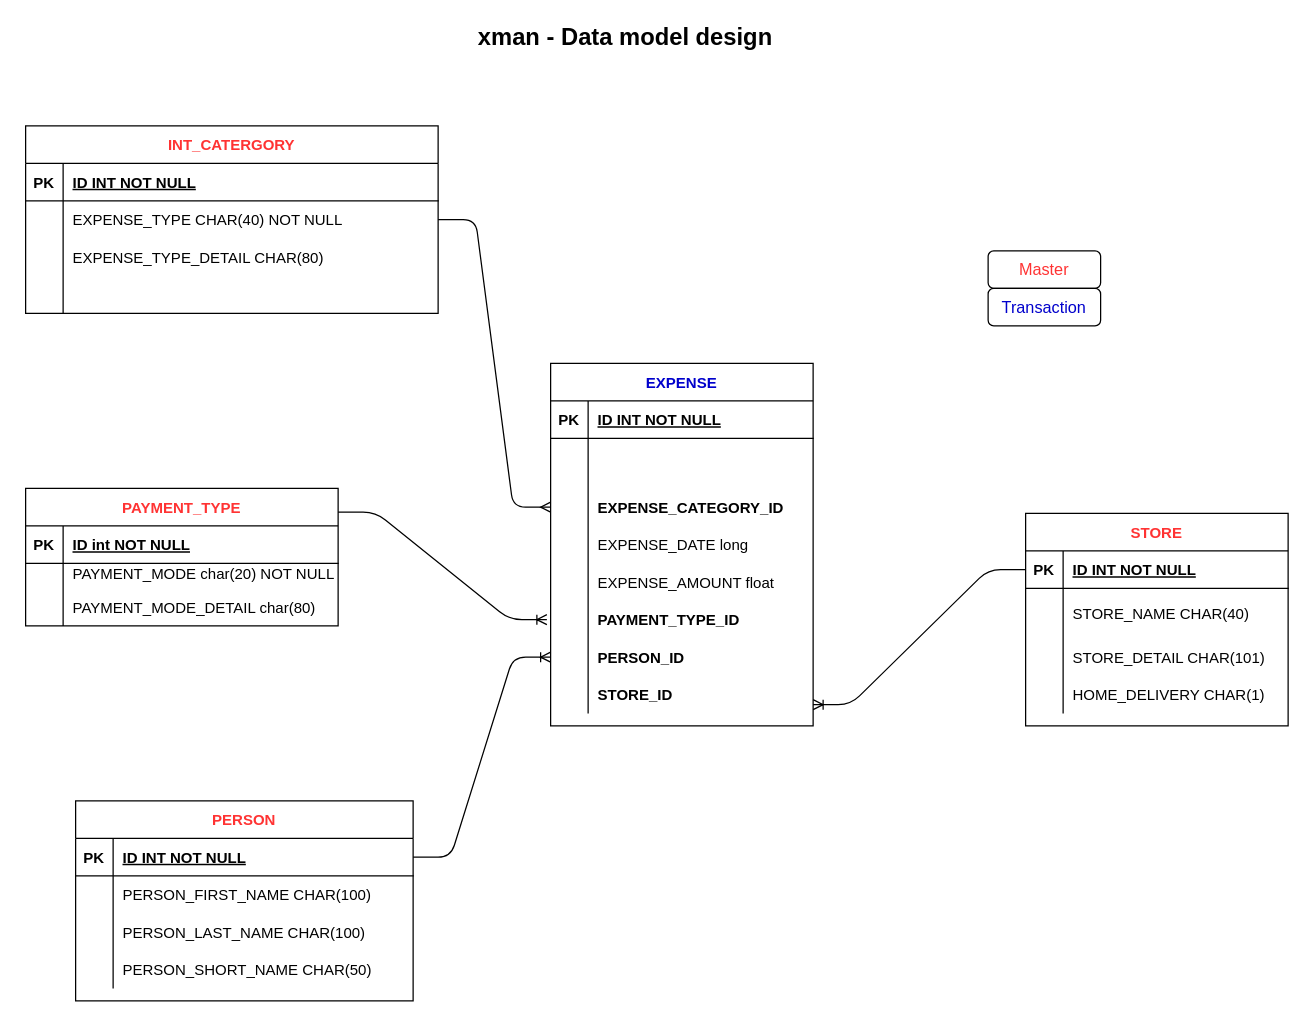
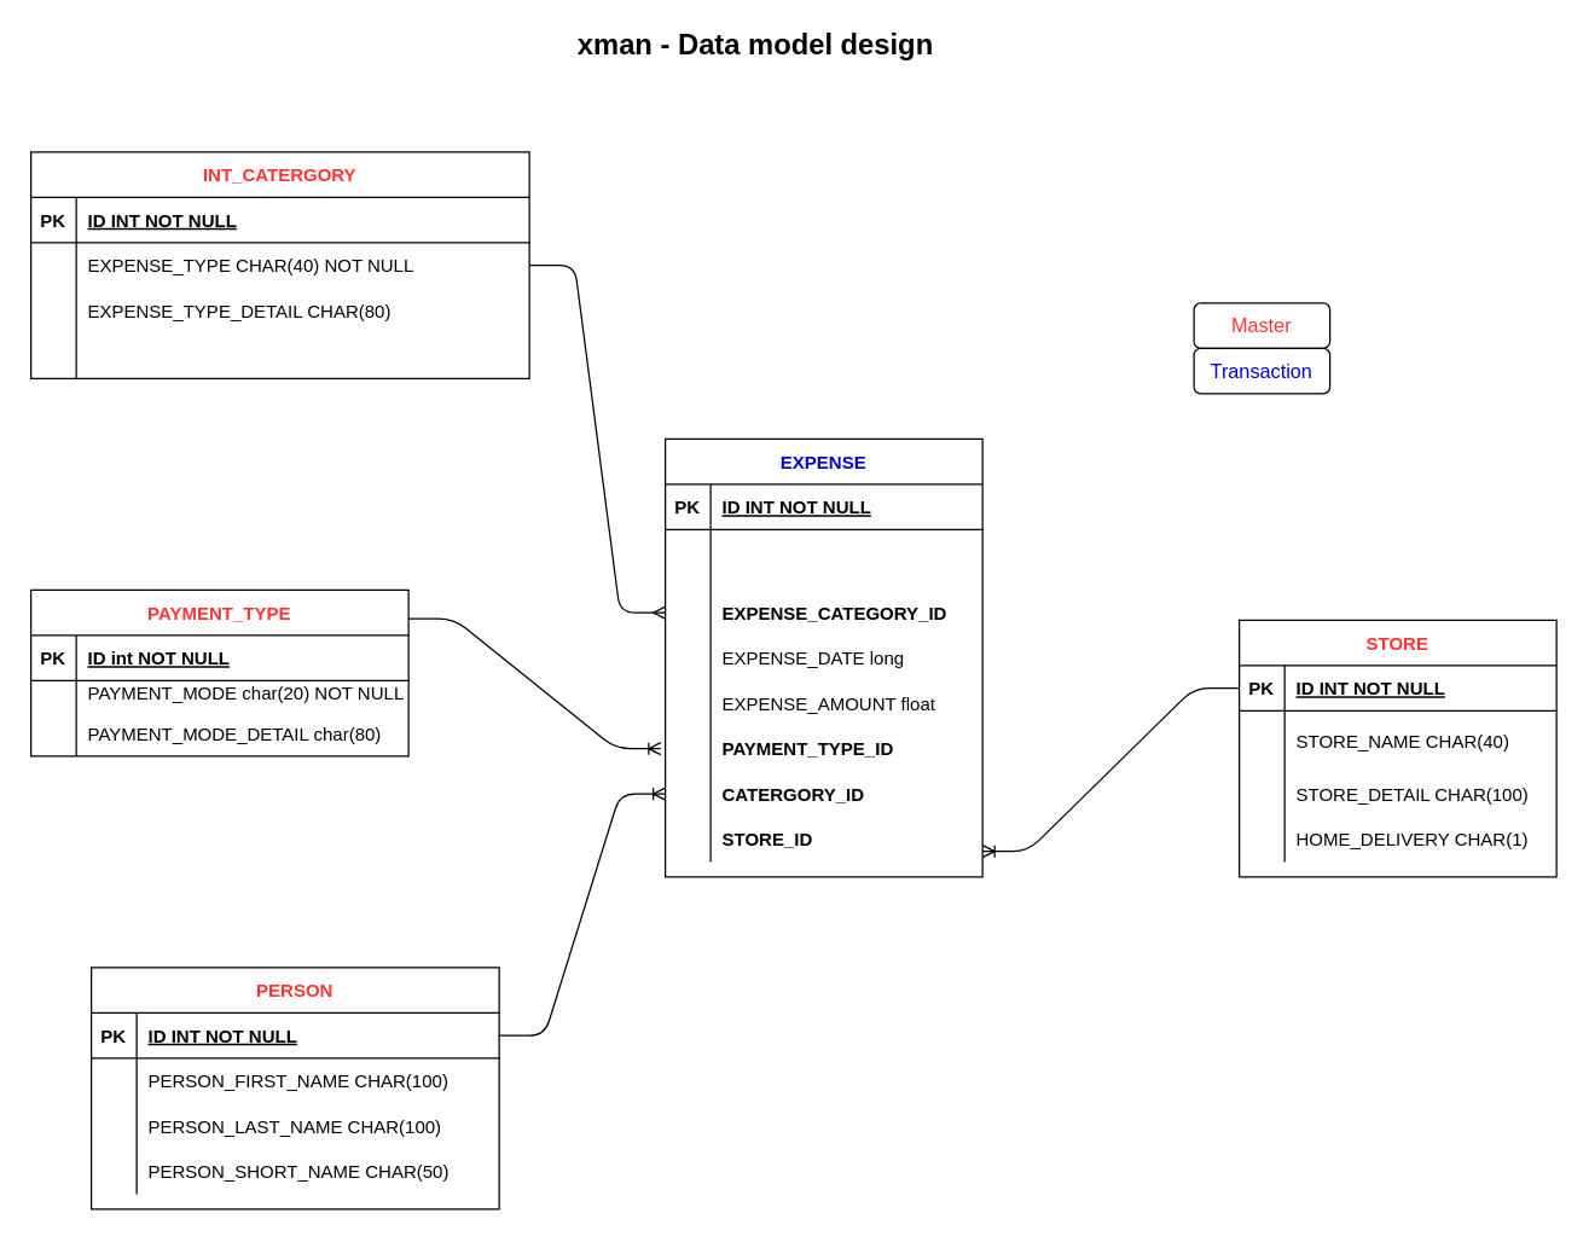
  <mxCell id="0" />
  <mxCell id="1" parent="0" />
  <mxCell id="2" value="PAYMENT_TYPE" style="shape=table;startSize=30;container=1;collapsible=1;childLayout=tableLayout;fixedRows=1;rowLines=0;fontStyle=1;align=center;resizeLast=1;fontColor=#FF3333;" parent="1" vertex="1"><mxGeometry x="20" y="390" width="250" height="110" as="geometry" /></mxCell>
  <mxCell id="3" value="" style="shape=partialRectangle;collapsible=0;dropTarget=0;pointerEvents=0;fillColor=none;points=[[0,0.5],[1,0.5]];portConstraint=eastwest;top=0;left=0;right=0;bottom=1;" parent="2" vertex="1"><mxGeometry y="30" width="250" height="30" as="geometry" /></mxCell>
  <mxCell id="4" value="PK" style="shape=partialRectangle;overflow=hidden;connectable=0;fillColor=none;top=0;left=0;bottom=0;right=0;fontStyle=1;" parent="3" vertex="1"><mxGeometry width="30" height="30" as="geometry" /></mxCell>
  <mxCell id="5" value="ID int NOT NULL " style="shape=partialRectangle;overflow=hidden;connectable=0;fillColor=none;top=0;left=0;bottom=0;right=0;align=left;spacingLeft=6;fontStyle=5;" parent="3" vertex="1"><mxGeometry x="30" width="220" height="30" as="geometry" /></mxCell>
  <mxCell id="6" value="" style="shape=partialRectangle;collapsible=0;dropTarget=0;pointerEvents=0;fillColor=none;points=[[0,0.5],[1,0.5]];portConstraint=eastwest;top=0;left=0;right=0;bottom=0;" vertex="1" parent="2"><mxGeometry y="60" width="250" height="20" as="geometry" /></mxCell>
  <mxCell id="7" value="" style="shape=partialRectangle;overflow=hidden;connectable=0;fillColor=none;top=0;left=0;bottom=0;right=0;" vertex="1" parent="6"><mxGeometry width="30" height="20" as="geometry" /></mxCell>
  <mxCell id="8" value="PAYMENT_MODE char(20) NOT NULL&#10; " style="shape=partialRectangle;overflow=hidden;connectable=0;fillColor=none;top=0;left=0;bottom=0;right=0;align=left;spacingLeft=6;" vertex="1" parent="6"><mxGeometry x="30" width="220" height="20" as="geometry" /></mxCell>
  <mxCell id="9" value="" style="shape=partialRectangle;collapsible=0;dropTarget=0;pointerEvents=0;fillColor=none;points=[[0,0.5],[1,0.5]];portConstraint=eastwest;top=0;left=0;right=0;bottom=0;" parent="2" vertex="1"><mxGeometry y="80" width="250" height="30" as="geometry" /></mxCell>
  <mxCell id="10" value="" style="shape=partialRectangle;overflow=hidden;connectable=0;fillColor=none;top=0;left=0;bottom=0;right=0;" parent="9" vertex="1"><mxGeometry width="30" height="30" as="geometry" /></mxCell>
  <mxCell id="11" value="PAYMENT_MODE_DETAIL char(80)" style="shape=partialRectangle;overflow=hidden;connectable=0;fillColor=none;top=0;left=0;bottom=0;right=0;align=left;spacingLeft=6;" parent="9" vertex="1"><mxGeometry x="30" width="220" height="30" as="geometry" /></mxCell>
  <mxCell id="12" value="INT_CATERGORY" style="shape=table;startSize=30;container=1;collapsible=1;childLayout=tableLayout;fixedRows=1;rowLines=0;fontStyle=1;align=center;resizeLast=1;fontColor=#FF3333;" vertex="1" parent="1"><mxGeometry x="20" y="100" width="330" height="150" as="geometry" /></mxCell>
  <mxCell id="13" value="" style="shape=partialRectangle;collapsible=0;dropTarget=0;pointerEvents=0;fillColor=none;top=0;left=0;bottom=1;right=0;points=[[0,0.5],[1,0.5]];portConstraint=eastwest;" vertex="1" parent="12"><mxGeometry y="30" width="330" height="30" as="geometry" /></mxCell>
  <mxCell id="14" value="PK" style="shape=partialRectangle;connectable=0;fillColor=none;top=0;left=0;bottom=0;right=0;fontStyle=1;overflow=hidden;" vertex="1" parent="13"><mxGeometry width="30" height="30" as="geometry" /></mxCell>
  <mxCell id="15" value="ID INT NOT NULL" style="shape=partialRectangle;connectable=0;fillColor=none;top=0;left=0;bottom=0;right=0;align=left;spacingLeft=6;fontStyle=5;overflow=hidden;" vertex="1" parent="13"><mxGeometry x="30" width="300" height="30" as="geometry" /></mxCell>
  <mxCell id="16" value="" style="shape=partialRectangle;collapsible=0;dropTarget=0;pointerEvents=0;fillColor=none;top=0;left=0;bottom=0;right=0;points=[[0,0.5],[1,0.5]];portConstraint=eastwest;" vertex="1" parent="12"><mxGeometry y="60" width="330" height="30" as="geometry" /></mxCell>
  <mxCell id="17" value="" style="shape=partialRectangle;connectable=0;fillColor=none;top=0;left=0;bottom=0;right=0;editable=1;overflow=hidden;" vertex="1" parent="16"><mxGeometry width="30" height="30" as="geometry" /></mxCell>
  <mxCell id="18" value="EXPENSE_TYPE CHAR(40) NOT NULL" style="shape=partialRectangle;connectable=0;fillColor=none;top=0;left=0;bottom=0;right=0;align=left;spacingLeft=6;overflow=hidden;" vertex="1" parent="16"><mxGeometry x="30" width="300" height="30" as="geometry" /></mxCell>
  <mxCell id="19" value="" style="shape=partialRectangle;collapsible=0;dropTarget=0;pointerEvents=0;fillColor=none;top=0;left=0;bottom=0;right=0;points=[[0,0.5],[1,0.5]];portConstraint=eastwest;" vertex="1" parent="12"><mxGeometry y="90" width="330" height="30" as="geometry" /></mxCell>
  <mxCell id="20" value="" style="shape=partialRectangle;connectable=0;fillColor=none;top=0;left=0;bottom=0;right=0;editable=1;overflow=hidden;" vertex="1" parent="19"><mxGeometry width="30" height="30" as="geometry" /></mxCell>
  <mxCell id="21" value="EXPENSE_TYPE_DETAIL CHAR(80)" style="shape=partialRectangle;connectable=0;fillColor=none;top=0;left=0;bottom=0;right=0;align=left;spacingLeft=6;overflow=hidden;" vertex="1" parent="19"><mxGeometry x="30" width="300" height="30" as="geometry" /></mxCell>
  <mxCell id="22" value="" style="shape=partialRectangle;collapsible=0;dropTarget=0;pointerEvents=0;fillColor=none;top=0;left=0;bottom=0;right=0;points=[[0,0.5],[1,0.5]];portConstraint=eastwest;" vertex="1" parent="12"><mxGeometry y="120" width="330" height="30" as="geometry" /></mxCell>
  <mxCell id="23" value="" style="shape=partialRectangle;connectable=0;fillColor=none;top=0;left=0;bottom=0;right=0;editable=1;overflow=hidden;" vertex="1" parent="22"><mxGeometry width="30" height="30" as="geometry" /></mxCell>
  <mxCell id="24" value="" style="shape=partialRectangle;connectable=0;fillColor=none;top=0;left=0;bottom=0;right=0;align=left;spacingLeft=6;overflow=hidden;" vertex="1" parent="22"><mxGeometry x="30" width="300" height="30" as="geometry" /></mxCell>
  <mxCell id="25" value="PERSON" style="shape=table;startSize=30;container=1;collapsible=1;childLayout=tableLayout;fixedRows=1;rowLines=0;fontStyle=1;align=center;resizeLast=1;fontColor=#FF3333;" vertex="1" parent="1"><mxGeometry x="60" y="640" width="270" height="160" as="geometry" /></mxCell>
  <mxCell id="26" value="" style="shape=partialRectangle;collapsible=0;dropTarget=0;pointerEvents=0;fillColor=none;top=0;left=0;bottom=1;right=0;points=[[0,0.5],[1,0.5]];portConstraint=eastwest;" vertex="1" parent="25"><mxGeometry y="30" width="270" height="30" as="geometry" /></mxCell>
  <mxCell id="27" value="PK" style="shape=partialRectangle;connectable=0;fillColor=none;top=0;left=0;bottom=0;right=0;fontStyle=1;overflow=hidden;" vertex="1" parent="26"><mxGeometry width="30" height="30" as="geometry" /></mxCell>
  <mxCell id="28" value="ID INT NOT NULL" style="shape=partialRectangle;connectable=0;fillColor=none;top=0;left=0;bottom=0;right=0;align=left;spacingLeft=6;fontStyle=5;overflow=hidden;" vertex="1" parent="26"><mxGeometry x="30" width="240" height="30" as="geometry" /></mxCell>
  <mxCell id="29" value="" style="shape=partialRectangle;collapsible=0;dropTarget=0;pointerEvents=0;fillColor=none;top=0;left=0;bottom=0;right=0;points=[[0,0.5],[1,0.5]];portConstraint=eastwest;" vertex="1" parent="25"><mxGeometry y="60" width="270" height="30" as="geometry" /></mxCell>
  <mxCell id="30" value="" style="shape=partialRectangle;connectable=0;fillColor=none;top=0;left=0;bottom=0;right=0;editable=1;overflow=hidden;" vertex="1" parent="29"><mxGeometry width="30" height="30" as="geometry" /></mxCell>
  <mxCell id="31" value="PERSON_FIRST_NAME CHAR(100)" style="shape=partialRectangle;connectable=0;fillColor=none;top=0;left=0;bottom=0;right=0;align=left;spacingLeft=6;overflow=hidden;" vertex="1" parent="29"><mxGeometry x="30" width="240" height="30" as="geometry" /></mxCell>
  <mxCell id="32" value="" style="shape=partialRectangle;collapsible=0;dropTarget=0;pointerEvents=0;fillColor=none;top=0;left=0;bottom=0;right=0;points=[[0,0.5],[1,0.5]];portConstraint=eastwest;" vertex="1" parent="25"><mxGeometry y="90" width="270" height="30" as="geometry" /></mxCell>
  <mxCell id="33" value="" style="shape=partialRectangle;connectable=0;fillColor=none;top=0;left=0;bottom=0;right=0;editable=1;overflow=hidden;" vertex="1" parent="32"><mxGeometry width="30" height="30" as="geometry" /></mxCell>
  <mxCell id="34" value="PERSON_LAST_NAME CHAR(100)" style="shape=partialRectangle;connectable=0;fillColor=none;top=0;left=0;bottom=0;right=0;align=left;spacingLeft=6;overflow=hidden;" vertex="1" parent="32"><mxGeometry x="30" width="240" height="30" as="geometry" /></mxCell>
  <mxCell id="35" value="" style="shape=partialRectangle;collapsible=0;dropTarget=0;pointerEvents=0;fillColor=none;top=0;left=0;bottom=0;right=0;points=[[0,0.5],[1,0.5]];portConstraint=eastwest;" vertex="1" parent="25"><mxGeometry y="120" width="270" height="30" as="geometry" /></mxCell>
  <mxCell id="36" value="" style="shape=partialRectangle;connectable=0;fillColor=none;top=0;left=0;bottom=0;right=0;editable=1;overflow=hidden;" vertex="1" parent="35"><mxGeometry width="30" height="30" as="geometry" /></mxCell>
  <mxCell id="37" value="PERSON_SHORT_NAME CHAR(50)" style="shape=partialRectangle;connectable=0;fillColor=none;top=0;left=0;bottom=0;right=0;align=left;spacingLeft=6;overflow=hidden;" vertex="1" parent="35"><mxGeometry x="30" width="240" height="30" as="geometry" /></mxCell>
  <mxCell id="38" value="STORE" style="shape=table;startSize=30;container=1;collapsible=1;childLayout=tableLayout;fixedRows=1;rowLines=0;fontStyle=1;align=center;resizeLast=1;fontColor=#FF3333;" vertex="1" parent="1"><mxGeometry x="820" y="410" width="210" height="170" as="geometry" /></mxCell>
  <mxCell id="39" value="" style="shape=partialRectangle;collapsible=0;dropTarget=0;pointerEvents=0;fillColor=none;top=0;left=0;bottom=1;right=0;points=[[0,0.5],[1,0.5]];portConstraint=eastwest;" vertex="1" parent="38"><mxGeometry y="30" width="210" height="30" as="geometry" /></mxCell>
  <mxCell id="40" value="PK" style="shape=partialRectangle;connectable=0;fillColor=none;top=0;left=0;bottom=0;right=0;fontStyle=1;overflow=hidden;" vertex="1" parent="39"><mxGeometry width="30" height="30" as="geometry" /></mxCell>
  <mxCell id="41" value="ID INT NOT NULL" style="shape=partialRectangle;connectable=0;fillColor=none;top=0;left=0;bottom=0;right=0;align=left;spacingLeft=6;fontStyle=5;overflow=hidden;" vertex="1" parent="39"><mxGeometry x="30" width="180" height="30" as="geometry" /></mxCell>
  <mxCell id="42" value="" style="shape=partialRectangle;collapsible=0;dropTarget=0;pointerEvents=0;fillColor=none;top=0;left=0;bottom=0;right=0;points=[[0,0.5],[1,0.5]];portConstraint=eastwest;" vertex="1" parent="38"><mxGeometry y="60" width="210" height="40" as="geometry" /></mxCell>
  <mxCell id="43" value="" style="shape=partialRectangle;connectable=0;fillColor=none;top=0;left=0;bottom=0;right=0;editable=1;overflow=hidden;" vertex="1" parent="42"><mxGeometry width="30" height="40" as="geometry" /></mxCell>
  <mxCell id="44" value="STORE_NAME CHAR(40)" style="shape=partialRectangle;connectable=0;fillColor=none;top=0;left=0;bottom=0;right=0;align=left;spacingLeft=6;overflow=hidden;" vertex="1" parent="42"><mxGeometry x="30" width="180" height="40" as="geometry" /></mxCell>
  <mxCell id="45" value="" style="shape=partialRectangle;collapsible=0;dropTarget=0;pointerEvents=0;fillColor=none;top=0;left=0;bottom=0;right=0;points=[[0,0.5],[1,0.5]];portConstraint=eastwest;" vertex="1" parent="38"><mxGeometry y="100" width="210" height="30" as="geometry" /></mxCell>
  <mxCell id="46" value="" style="shape=partialRectangle;connectable=0;fillColor=none;top=0;left=0;bottom=0;right=0;editable=1;overflow=hidden;" vertex="1" parent="45"><mxGeometry width="30" height="30" as="geometry" /></mxCell>
- <mxCell id="47" value="STORE_DETAIL CHAR(101)" style="shape=partialRectangle;connectable=0;fillColor=none;top=0;left=0;bottom=0;right=0;align=left;spacingLeft=6;overflow=hidden;" vertex="1" parent="45"><mxGeometry x="30" width="180" height="30" as="geometry" /></mxCell>
+ <mxCell id="47" value="STORE_DETAIL CHAR(100)" style="shape=partialRectangle;connectable=0;fillColor=none;top=0;left=0;bottom=0;right=0;align=left;spacingLeft=6;overflow=hidden;" vertex="1" parent="45"><mxGeometry x="30" width="180" height="30" as="geometry" /></mxCell>
  <mxCell id="48" value="" style="shape=partialRectangle;collapsible=0;dropTarget=0;pointerEvents=0;fillColor=none;top=0;left=0;bottom=0;right=0;points=[[0,0.5],[1,0.5]];portConstraint=eastwest;" vertex="1" parent="38"><mxGeometry y="130" width="210" height="30" as="geometry" /></mxCell>
  <mxCell id="49" value="" style="shape=partialRectangle;connectable=0;fillColor=none;top=0;left=0;bottom=0;right=0;editable=1;overflow=hidden;" vertex="1" parent="48"><mxGeometry width="30" height="30" as="geometry" /></mxCell>
  <mxCell id="50" value="HOME_DELIVERY CHAR(1)" style="shape=partialRectangle;connectable=0;fillColor=none;top=0;left=0;bottom=0;right=0;align=left;spacingLeft=6;overflow=hidden;" vertex="1" parent="48"><mxGeometry x="30" width="180" height="30" as="geometry" /></mxCell>
  <mxCell id="51" value="EXPENSE" style="shape=table;startSize=30;container=1;collapsible=1;childLayout=tableLayout;fixedRows=1;rowLines=0;fontStyle=1;align=center;resizeLast=1;fontColor=#0000CC;" vertex="1" parent="1"><mxGeometry x="440" y="290" width="210" height="290" as="geometry" /></mxCell>
  <mxCell id="52" value="" style="shape=partialRectangle;collapsible=0;dropTarget=0;pointerEvents=0;fillColor=none;top=0;left=0;bottom=1;right=0;points=[[0,0.5],[1,0.5]];portConstraint=eastwest;" vertex="1" parent="51"><mxGeometry y="30" width="210" height="30" as="geometry" /></mxCell>
  <mxCell id="53" value="PK" style="shape=partialRectangle;connectable=0;fillColor=none;top=0;left=0;bottom=0;right=0;fontStyle=1;overflow=hidden;" vertex="1" parent="52"><mxGeometry width="30" height="30" as="geometry" /></mxCell>
  <mxCell id="54" value="ID INT NOT NULL" style="shape=partialRectangle;connectable=0;fillColor=none;top=0;left=0;bottom=0;right=0;align=left;spacingLeft=6;fontStyle=5;overflow=hidden;" vertex="1" parent="52"><mxGeometry x="30" width="180" height="30" as="geometry" /></mxCell>
  <mxCell id="55" value="" style="shape=partialRectangle;collapsible=0;dropTarget=0;pointerEvents=0;fillColor=none;top=0;left=0;bottom=0;right=0;points=[[0,0.5],[1,0.5]];portConstraint=eastwest;" vertex="1" parent="51"><mxGeometry y="60" width="210" height="40" as="geometry" /></mxCell>
  <mxCell id="56" value="" style="shape=partialRectangle;connectable=0;fillColor=none;top=0;left=0;bottom=0;right=0;editable=1;overflow=hidden;" vertex="1" parent="55"><mxGeometry width="30" height="40" as="geometry" /></mxCell>
  <mxCell id="57" value="" style="shape=partialRectangle;collapsible=0;dropTarget=0;pointerEvents=0;fillColor=none;top=0;left=0;bottom=0;right=0;points=[[0,0.5],[1,0.5]];portConstraint=eastwest;" vertex="1" parent="51"><mxGeometry y="100" width="210" height="30" as="geometry" /></mxCell>
  <mxCell id="58" value="" style="shape=partialRectangle;connectable=0;fillColor=none;top=0;left=0;bottom=0;right=0;editable=1;overflow=hidden;" vertex="1" parent="57"><mxGeometry width="30" height="30" as="geometry" /></mxCell>
  <mxCell id="59" value="EXPENSE_CATEGORY_ID" style="shape=partialRectangle;connectable=0;fillColor=none;top=0;left=0;bottom=0;right=0;align=left;spacingLeft=6;overflow=hidden;fontStyle=1" vertex="1" parent="57"><mxGeometry x="30" width="180" height="30" as="geometry" /></mxCell>
  <mxCell id="60" value="" style="shape=partialRectangle;collapsible=0;dropTarget=0;pointerEvents=0;fillColor=none;top=0;left=0;bottom=0;right=0;points=[[0,0.5],[1,0.5]];portConstraint=eastwest;" vertex="1" parent="51"><mxGeometry y="130" width="210" height="30" as="geometry" /></mxCell>
  <mxCell id="61" value="" style="shape=partialRectangle;connectable=0;fillColor=none;top=0;left=0;bottom=0;right=0;editable=1;overflow=hidden;" vertex="1" parent="60"><mxGeometry width="30" height="30" as="geometry" /></mxCell>
  <mxCell id="62" value="EXPENSE_DATE long" style="shape=partialRectangle;connectable=0;fillColor=none;top=0;left=0;bottom=0;right=0;align=left;spacingLeft=6;overflow=hidden;" vertex="1" parent="60"><mxGeometry x="30" width="180" height="30" as="geometry" /></mxCell>
  <mxCell id="63" value="" style="shape=partialRectangle;collapsible=0;dropTarget=0;pointerEvents=0;fillColor=none;top=0;left=0;bottom=0;right=0;points=[[0,0.5],[1,0.5]];portConstraint=eastwest;" vertex="1" parent="51"><mxGeometry y="160" width="210" height="30" as="geometry" /></mxCell>
  <mxCell id="64" value="" style="shape=partialRectangle;connectable=0;fillColor=none;top=0;left=0;bottom=0;right=0;editable=1;overflow=hidden;" vertex="1" parent="63"><mxGeometry width="30" height="30" as="geometry" /></mxCell>
  <mxCell id="65" value="EXPENSE_AMOUNT float" style="shape=partialRectangle;connectable=0;fillColor=none;top=0;left=0;bottom=0;right=0;align=left;spacingLeft=6;overflow=hidden;" vertex="1" parent="63"><mxGeometry x="30" width="180" height="30" as="geometry" /></mxCell>
  <mxCell id="66" value="" style="shape=partialRectangle;collapsible=0;dropTarget=0;pointerEvents=0;fillColor=none;top=0;left=0;bottom=0;right=0;points=[[0,0.5],[1,0.5]];portConstraint=eastwest;" vertex="1" parent="51"><mxGeometry y="190" width="210" height="30" as="geometry" /></mxCell>
  <mxCell id="67" value="" style="shape=partialRectangle;connectable=0;fillColor=none;top=0;left=0;bottom=0;right=0;editable=1;overflow=hidden;" vertex="1" parent="66"><mxGeometry width="30" height="30" as="geometry" /></mxCell>
  <mxCell id="68" value="PAYMENT_TYPE_ID" style="shape=partialRectangle;connectable=0;fillColor=none;top=0;left=0;bottom=0;right=0;align=left;spacingLeft=6;overflow=hidden;fontStyle=1" vertex="1" parent="66"><mxGeometry x="30" width="180" height="30" as="geometry" /></mxCell>
  <mxCell id="69" value="" style="shape=partialRectangle;collapsible=0;dropTarget=0;pointerEvents=0;fillColor=none;top=0;left=0;bottom=0;right=0;points=[[0,0.5],[1,0.5]];portConstraint=eastwest;" vertex="1" parent="51"><mxGeometry y="220" width="210" height="30" as="geometry" /></mxCell>
  <mxCell id="70" value="" style="shape=partialRectangle;connectable=0;fillColor=none;top=0;left=0;bottom=0;right=0;editable=1;overflow=hidden;" vertex="1" parent="69"><mxGeometry width="30" height="30" as="geometry" /></mxCell>
- <mxCell id="71" value="PERSON_ID" style="shape=partialRectangle;connectable=0;fillColor=none;top=0;left=0;bottom=0;right=0;align=left;spacingLeft=6;overflow=hidden;fontStyle=1" vertex="1" parent="69"><mxGeometry x="30" width="180" height="30" as="geometry" /></mxCell>
+ <mxCell id="71" value="CATERGORY_ID" style="shape=partialRectangle;connectable=0;fillColor=none;top=0;left=0;bottom=0;right=0;align=left;spacingLeft=6;overflow=hidden;fontStyle=1" vertex="1" parent="69"><mxGeometry x="30" width="180" height="30" as="geometry" /></mxCell>
  <mxCell id="72" value="" style="shape=partialRectangle;collapsible=0;dropTarget=0;pointerEvents=0;fillColor=none;top=0;left=0;bottom=0;right=0;points=[[0,0.5],[1,0.5]];portConstraint=eastwest;" vertex="1" parent="51"><mxGeometry y="250" width="210" height="30" as="geometry" /></mxCell>
  <mxCell id="73" value="" style="shape=partialRectangle;connectable=0;fillColor=none;top=0;left=0;bottom=0;right=0;editable=1;overflow=hidden;" vertex="1" parent="72"><mxGeometry width="30" height="30" as="geometry" /></mxCell>
  <mxCell id="74" value="STORE_ID" style="shape=partialRectangle;connectable=0;fillColor=none;top=0;left=0;bottom=0;right=0;align=left;spacingLeft=6;overflow=hidden;fontStyle=1" vertex="1" parent="72"><mxGeometry x="30" width="180" height="30" as="geometry" /></mxCell>
  <mxCell id="75" value="" style="edgeStyle=entityRelationEdgeStyle;fontSize=12;html=1;endArrow=ERoneToMany;exitX=1;exitY=0.173;exitDx=0;exitDy=0;exitPerimeter=0;" edge="1" parent="1" source="2"><mxGeometry width="100" height="100" relative="1" as="geometry"><mxPoint x="342" y="277" as="sourcePoint" /><mxPoint x="437" y="495" as="targetPoint" /></mxGeometry></mxCell>
  <mxCell id="76" value="" style="edgeStyle=entityRelationEdgeStyle;fontSize=12;html=1;endArrow=ERmany;exitX=1;exitY=0.5;exitDx=0;exitDy=0;entryX=0;entryY=0.5;entryDx=0;entryDy=0;" edge="1" parent="1" source="16" target="57"><mxGeometry width="100" height="100" relative="1" as="geometry"><mxPoint x="300" y="390" as="sourcePoint" /><mxPoint x="400" y="290" as="targetPoint" /></mxGeometry></mxCell>
  <mxCell id="77" value="" style="edgeStyle=entityRelationEdgeStyle;fontSize=12;html=1;endArrow=ERoneToMany;entryX=0;entryY=0.5;entryDx=0;entryDy=0;" edge="1" parent="1" source="26" target="69"><mxGeometry width="100" height="100" relative="1" as="geometry"><mxPoint x="280" y="419.03" as="sourcePoint" /><mxPoint x="447" y="505" as="targetPoint" /></mxGeometry></mxCell>
  <mxCell id="78" value="" style="edgeStyle=entityRelationEdgeStyle;fontSize=13;html=1;endArrow=ERoneToMany;entryX=1;entryY=0.767;entryDx=0;entryDy=0;exitX=0;exitY=0.5;exitDx=0;exitDy=0;entryPerimeter=0;" edge="1" parent="1" source="39" target="72"><mxGeometry width="100" height="100" relative="1" as="geometry"><mxPoint x="340" y="695" as="sourcePoint" /><mxPoint x="450" y="535" as="targetPoint" /></mxGeometry></mxCell>
  <mxCell id="79" value="&lt;font style=&quot;font-size: 19px&quot;&gt;xman - Data model design&lt;/font&gt;" style="text;html=1;strokeColor=none;fillColor=none;align=center;verticalAlign=middle;whiteSpace=wrap;rounded=0;fontSize=17;fontStyle=1" vertex="1" parent="1"><mxGeometry x="360" y="20" width="280" height="20" as="geometry" /></mxCell>
  <mxCell id="80" value="Master" style="whiteSpace=wrap;html=1;fontSize=13;fontColor=#FF3333;rounded=1;" vertex="1" parent="1"><mxGeometry x="790" y="200" width="90" height="30" as="geometry" /></mxCell>
  <mxCell id="81" value="&lt;font color=&quot;#0000cc&quot;&gt;Transaction&lt;/font&gt;" style="whiteSpace=wrap;html=1;fontSize=13;fontColor=#FF3333;rounded=1;" vertex="1" parent="1"><mxGeometry x="790" y="230" width="90" height="30" as="geometry" /></mxCell>
